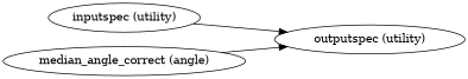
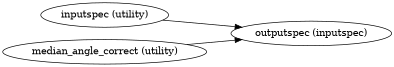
  strict digraph {
    rankdir=LR
    "inputspec (utility)"
-   "outputspec (utility)"
-   "median_angle_correct (utility)" [label="median_angle_correct (angle)"]
+   "outputspec (utility)" [label="outputspec (inputspec)"]
+   "median_angle_correct (utility)"
    "inputspec (utility)" -> "outputspec (utility)"
    "median_angle_correct (utility)" -> "outputspec (utility)"
  }
